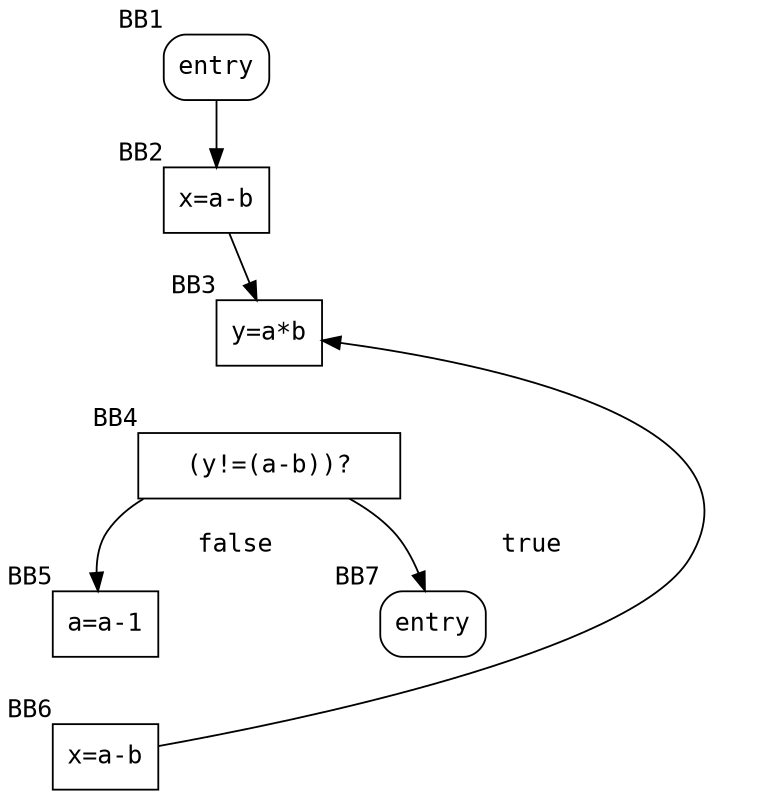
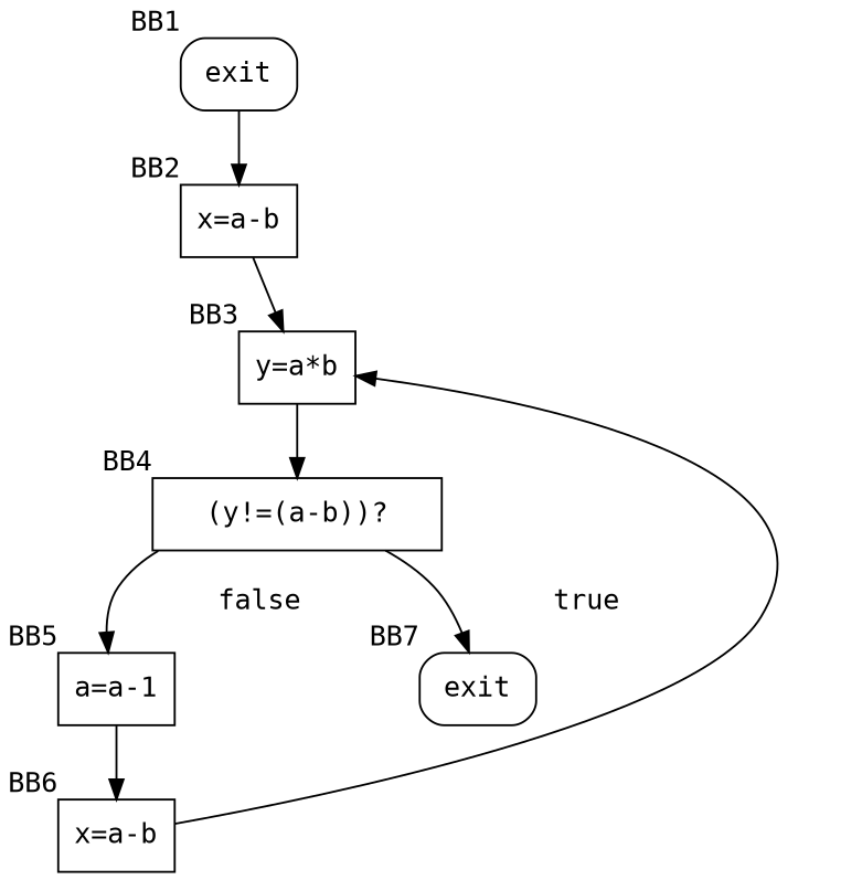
  digraph {
    rankdir=TB
    node [fontname=monospace shape=box]
    edge [fontname=monospace]
-   n1 [label=entry style=rounded xlabel=BB1]
+   n1 [label=exit style=rounded xlabel=BB1]
    n2 [label="x=a-b" xlabel=BB2]
    n3 [label="y=a*b" xlabel=BB3]
    n4 [label="(y!=(a-b))?" width=2 xlabel=BB4]
    n5 [label="a=a-1" xlabel=BB5]
-   n6 [label=entry style=rounded xlabel=BB7]
+   n6 [label=exit style=rounded xlabel=BB7]
    n7 [label="x=a-b" xlabel=BB6]
    invisible [height=0 shape=point style=invis width=0]
    n1 -> n2
    n2 -> n3
+   n3 -> n4
    n4 -> n5 [label="      false        " labelangle=90]
    n4 -> n6 [label="      true        " labelangle=-90]
+   n5 -> n7
    n7 -> n3 [constraint=false]
    invisible -> n3 [style=invis]
  }
